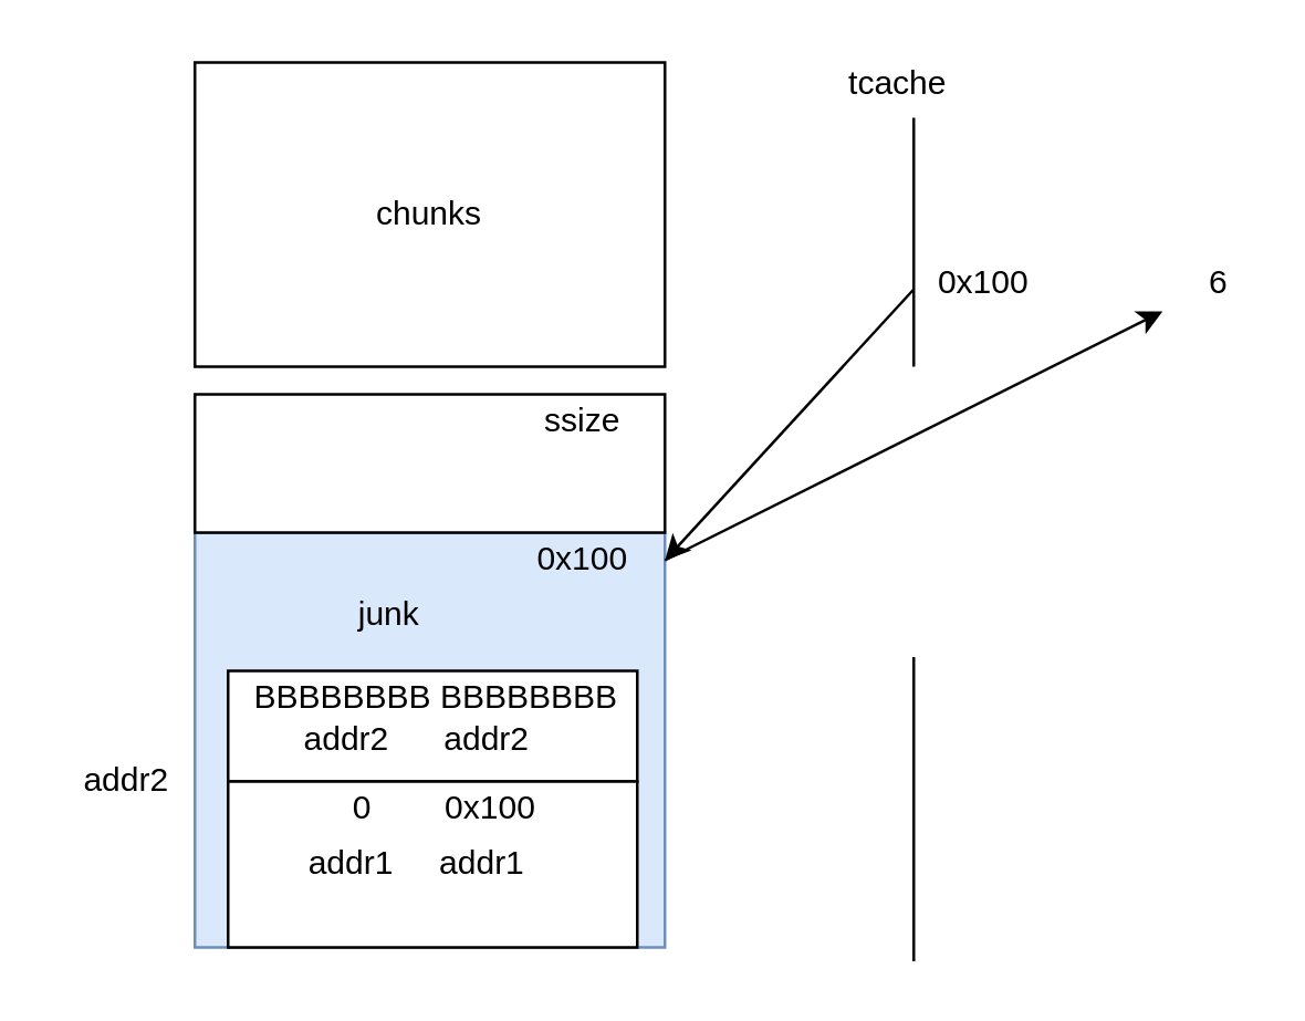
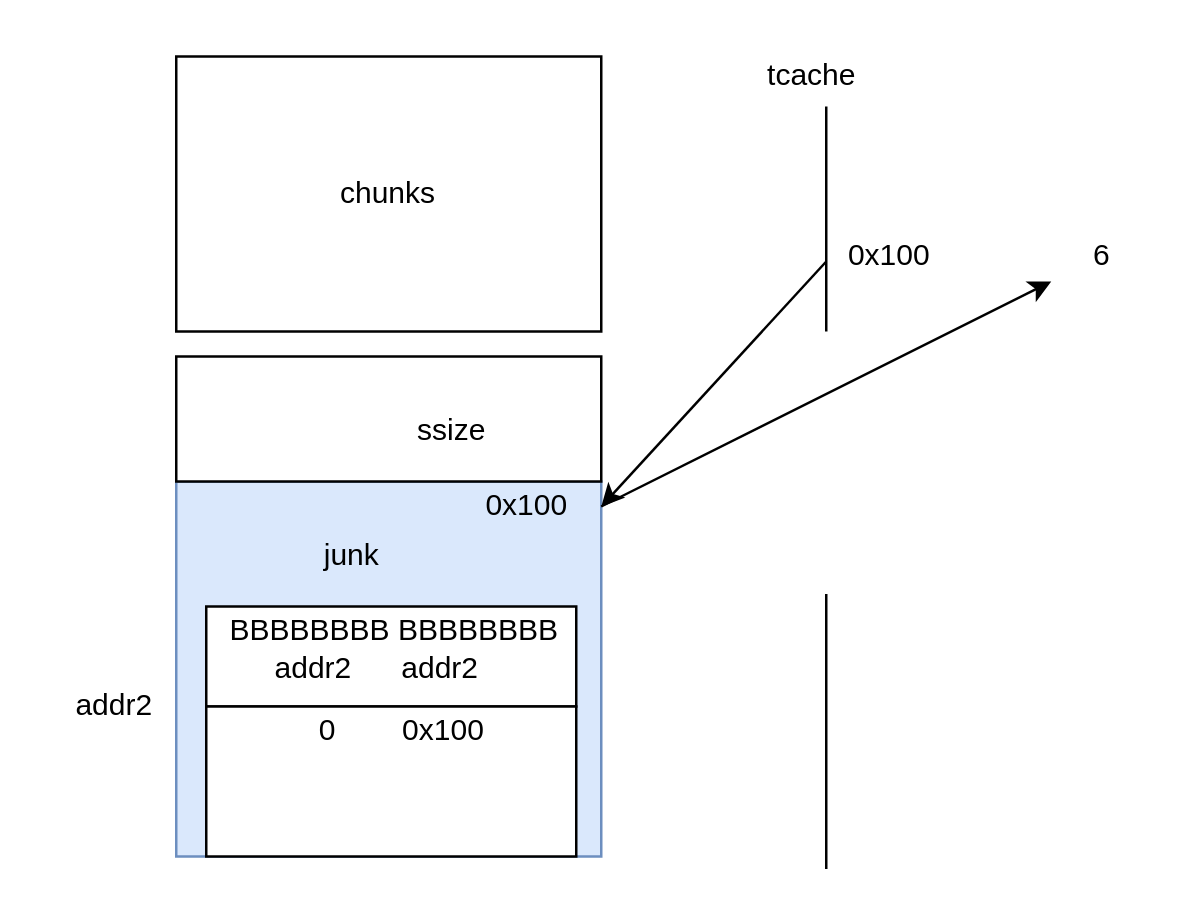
  <mxCell id="0" />
  <mxCell id="1" parent="0" />
  <mxCell id="2" value="chunks" style="rounded=0;whiteSpace=wrap;html=1;" vertex="1" parent="1"><mxGeometry x="70" y="22" width="170" height="110" as="geometry" /></mxCell>
  <mxCell id="3" value="" style="rounded=0;whiteSpace=wrap;html=1;fillColor=#dae8fc;strokeColor=#6c8ebf;" vertex="1" parent="1"><mxGeometry x="70" y="192" width="170" height="150" as="geometry" /></mxCell>
  <mxCell id="4" value="" style="rounded=0;whiteSpace=wrap;html=1;" vertex="1" parent="1"><mxGeometry x="70" y="142" width="170" height="50" as="geometry" /></mxCell>
- <mxCell id="5" value="ssize" style="text;html=1;align=center;verticalAlign=middle;resizable=0;points=[];autosize=1;" vertex="1" parent="1"><mxGeometry x="190" y="142" width="40" height="20" as="geometry" /></mxCell>
+ <mxCell id="5" value="ssize" style="text;html=1;align=center;verticalAlign=middle;resizable=0;points=[];autosize=1;" vertex="1" parent="1"><mxGeometry x="160" y="162" width="40" height="20" as="geometry" /></mxCell>
  <mxCell id="6" value="0x100" style="text;html=1;align=center;verticalAlign=middle;resizable=0;points=[];autosize=1;" vertex="1" parent="1"><mxGeometry x="185" y="192" width="50" height="20" as="geometry" /></mxCell>
  <mxCell id="7" value="junk" style="text;html=1;align=center;verticalAlign=middle;resizable=0;points=[];autosize=1;" vertex="1" parent="1"><mxGeometry x="120" y="212" width="40" height="20" as="geometry" /></mxCell>
  <mxCell id="8" value="" style="rounded=0;whiteSpace=wrap;html=1;" vertex="1" parent="1"><mxGeometry x="82" y="242" width="148" height="40" as="geometry" /></mxCell>
  <mxCell id="9" value="BBBBBBBB BBBBBBBB" style="text;html=1;align=center;verticalAlign=middle;resizable=0;points=[];autosize=1;" vertex="1" parent="1"><mxGeometry x="82" y="242" width="150" height="20" as="geometry" /></mxCell>
  <mxCell id="10" value="addr2&amp;nbsp; &amp;nbsp; &amp;nbsp; addr2" style="text;html=1;align=center;verticalAlign=middle;resizable=0;points=[];autosize=1;" vertex="1" parent="1"><mxGeometry x="100" y="257" width="100" height="20" as="geometry" /></mxCell>
  <mxCell id="11" value="" style="rounded=0;whiteSpace=wrap;html=1;" vertex="1" parent="1"><mxGeometry x="82" y="282" width="148" height="60" as="geometry" /></mxCell>
  <mxCell id="12" value="0&amp;nbsp; &amp;nbsp; &amp;nbsp; &amp;nbsp; 0x100" style="text;html=1;align=center;verticalAlign=middle;resizable=0;points=[];autosize=1;" vertex="1" parent="1"><mxGeometry x="120" y="282" width="80" height="20" as="geometry" /></mxCell>
- <mxCell id="13" value="addr1&amp;nbsp; &amp;nbsp; &amp;nbsp;addr1" style="text;html=1;align=center;verticalAlign=middle;resizable=0;points=[];autosize=1;" vertex="1" parent="1"><mxGeometry x="105" y="302" width="90" height="20" as="geometry" /></mxCell>
  <mxCell id="14" value="" style="endArrow=none;html=1;" edge="1" parent="1"><mxGeometry width="50" height="50" relative="1" as="geometry"><mxPoint x="330" y="132" as="sourcePoint" /><mxPoint x="330" y="42" as="targetPoint" /></mxGeometry></mxCell>
  <mxCell id="15" value="tcache" style="text;html=1;align=center;verticalAlign=middle;resizable=0;points=[];autosize=1;" vertex="1" parent="1"><mxGeometry x="299" y="20" width="50" height="20" as="geometry" /></mxCell>
  <mxCell id="16" value="0x100" style="text;html=1;align=center;verticalAlign=middle;resizable=0;points=[];autosize=1;" vertex="1" parent="1"><mxGeometry x="330" y="92" width="50" height="20" as="geometry" /></mxCell>
  <mxCell id="17" value="6" style="text;html=1;align=center;verticalAlign=middle;resizable=0;points=[];autosize=1;" vertex="1" parent="1"><mxGeometry x="430" y="92" width="20" height="20" as="geometry" /></mxCell>
  <mxCell id="18" value="" style="endArrow=none;html=1;" edge="1" parent="1"><mxGeometry width="50" height="50" relative="1" as="geometry"><mxPoint x="330" y="347" as="sourcePoint" /><mxPoint x="330" y="237" as="targetPoint" /></mxGeometry></mxCell>
  <mxCell id="19" value="addr2" style="text;html=1;align=center;verticalAlign=middle;resizable=0;points=[];autosize=1;" vertex="1" parent="1"><mxGeometry x="20" y="272" width="50" height="20" as="geometry" /></mxCell>
  <mxCell id="20" value="" style="endArrow=classic;html=1;exitX=0;exitY=0.6;exitDx=0;exitDy=0;exitPerimeter=0;entryX=1;entryY=0.067;entryDx=0;entryDy=0;entryPerimeter=0;" edge="1" parent="1" source="16" target="3"><mxGeometry width="50" height="50" relative="1" as="geometry"><mxPoint x="220" y="252" as="sourcePoint" /><mxPoint x="270" y="202" as="targetPoint" /></mxGeometry></mxCell>
  <mxCell id="21" value="" style="endArrow=classic;html=1;" edge="1" parent="1"><mxGeometry width="50" height="50" relative="1" as="geometry"><mxPoint x="240" y="202" as="sourcePoint" /><mxPoint x="420" y="112" as="targetPoint" /></mxGeometry></mxCell>
